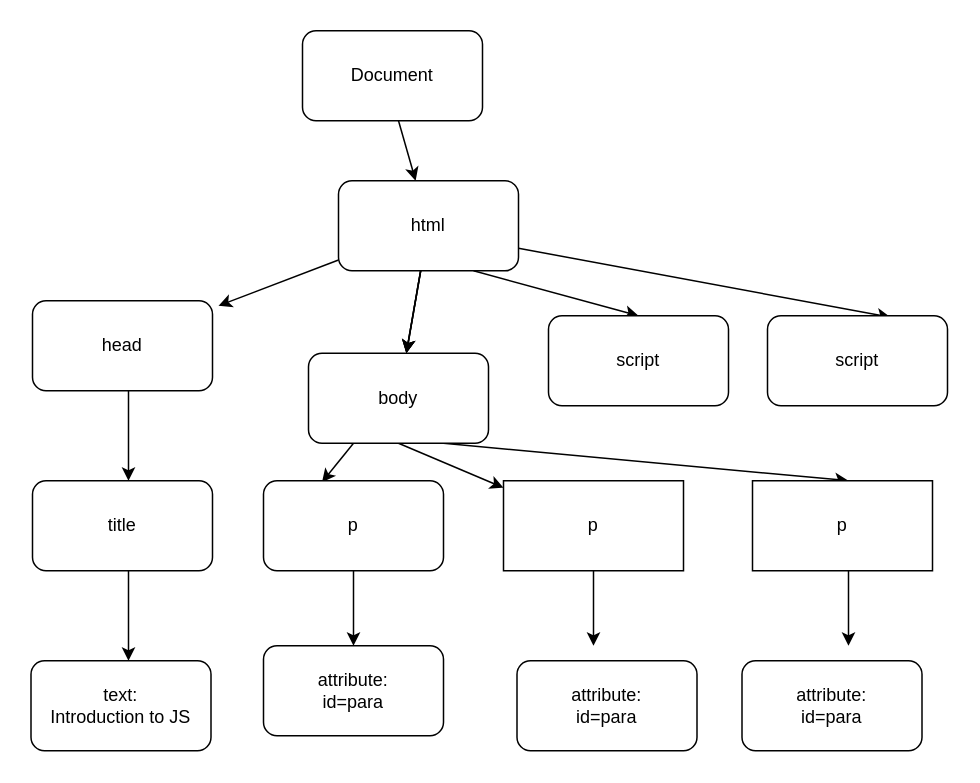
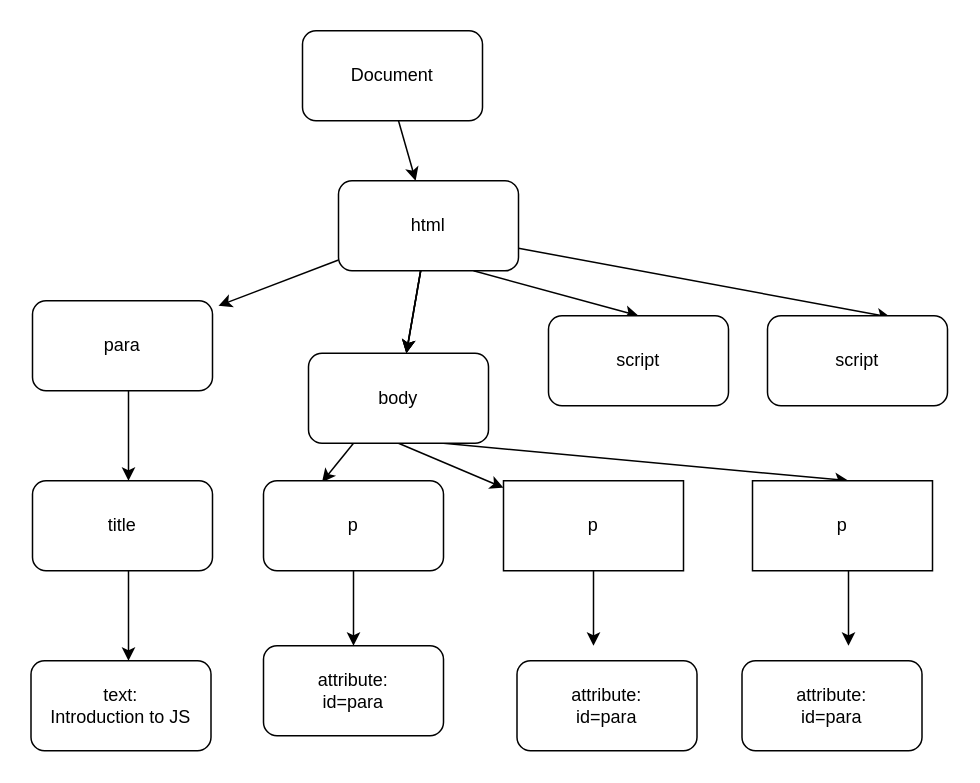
  <mxCell id="0" />
  <mxCell id="1" parent="0" />
  <mxCell id="2" value="" style="edgeStyle=none;html=1;" edge="1" parent="1" target="10"><mxGeometry relative="1" as="geometry"><mxPoint x="265" y="80" as="sourcePoint" /></mxGeometry></mxCell>
  <mxCell id="3" value="Document" style="rounded=1;whiteSpace=wrap;html=1;" vertex="1" parent="1"><mxGeometry x="201" y="20" width="120" height="60" as="geometry" /></mxCell>
  <mxCell id="4" value="" style="edgeStyle=none;html=1;" edge="1" parent="1" source="10"><mxGeometry relative="1" as="geometry"><mxPoint x="145" y="203.333" as="targetPoint" /></mxGeometry></mxCell>
  <mxCell id="5" value="" style="edgeStyle=none;html=1;" edge="1" parent="1" source="10" target="16"><mxGeometry relative="1" as="geometry" /></mxCell>
  <mxCell id="6" value="" style="edgeStyle=none;html=1;" edge="1" parent="1" source="10" target="16"><mxGeometry relative="1" as="geometry" /></mxCell>
  <mxCell id="7" value="" style="edgeStyle=none;html=1;" edge="1" parent="1" source="10" target="16"><mxGeometry relative="1" as="geometry" /></mxCell>
  <mxCell id="8" style="edgeStyle=none;html=1;exitX=0.75;exitY=1;exitDx=0;exitDy=0;entryX=0.5;entryY=0;entryDx=0;entryDy=0;" edge="1" parent="1" source="10" target="17"><mxGeometry relative="1" as="geometry" /></mxCell>
  <mxCell id="9" style="edgeStyle=none;html=1;exitX=1;exitY=0.75;exitDx=0;exitDy=0;entryX=0.65;entryY=0.017;entryDx=0;entryDy=0;entryPerimeter=0;" edge="1" parent="1" source="10"><mxGeometry relative="1" as="geometry"><mxPoint x="593" y="211.02" as="targetPoint" /></mxGeometry></mxCell>
  <mxCell id="10" value="html" style="whiteSpace=wrap;html=1;rounded=1;" vertex="1" parent="1"><mxGeometry x="225" y="120" width="120" height="60" as="geometry" /></mxCell>
  <mxCell id="11" value="" style="edgeStyle=none;html=1;" edge="1" parent="1"><mxGeometry relative="1" as="geometry"><mxPoint x="85" y="260" as="sourcePoint" /><mxPoint x="85" y="320" as="targetPoint" /></mxGeometry></mxCell>
- <mxCell id="12" value="head" style="whiteSpace=wrap;html=1;rounded=1;" vertex="1" parent="1"><mxGeometry x="21" y="200" width="120" height="60" as="geometry" /></mxCell>
+ <mxCell id="12" value="para" style="whiteSpace=wrap;html=1;rounded=1;" vertex="1" parent="1"><mxGeometry x="21" y="200" width="120" height="60" as="geometry" /></mxCell>
  <mxCell id="13" style="edgeStyle=none;html=1;exitX=0.25;exitY=1;exitDx=0;exitDy=0;entryX=0.325;entryY=0.017;entryDx=0;entryDy=0;entryPerimeter=0;" edge="1" parent="1" source="16" target="23"><mxGeometry relative="1" as="geometry" /></mxCell>
  <mxCell id="14" style="edgeStyle=none;html=1;exitX=0.5;exitY=1;exitDx=0;exitDy=0;" edge="1" parent="1" source="16" target="25"><mxGeometry relative="1" as="geometry" /></mxCell>
  <mxCell id="15" style="edgeStyle=none;html=1;exitX=0.75;exitY=1;exitDx=0;exitDy=0;entryX=0.5;entryY=0;entryDx=0;entryDy=0;" edge="1" parent="1" source="16"><mxGeometry relative="1" as="geometry"><mxPoint x="565" y="320" as="targetPoint" /></mxGeometry></mxCell>
  <mxCell id="16" value="body" style="whiteSpace=wrap;html=1;rounded=1;" vertex="1" parent="1"><mxGeometry x="205" y="235" width="120" height="60" as="geometry" /></mxCell>
  <mxCell id="17" value="script" style="rounded=1;whiteSpace=wrap;html=1;" vertex="1" parent="1"><mxGeometry x="365" y="210" width="120" height="60" as="geometry" /></mxCell>
  <mxCell id="18" value="script" style="rounded=1;whiteSpace=wrap;html=1;" vertex="1" parent="1"><mxGeometry x="511" y="210" width="120" height="60" as="geometry" /></mxCell>
  <mxCell id="19" value="" style="edgeStyle=none;html=1;" edge="1" parent="1"><mxGeometry relative="1" as="geometry"><mxPoint x="85" y="380" as="sourcePoint" /><mxPoint x="85" y="440" as="targetPoint" /></mxGeometry></mxCell>
  <mxCell id="20" value="title" style="whiteSpace=wrap;html=1;rounded=1;" vertex="1" parent="1"><mxGeometry x="21" y="320" width="120" height="60" as="geometry" /></mxCell>
  <mxCell id="21" value="text:&lt;br&gt;Introduction to JS" style="whiteSpace=wrap;html=1;rounded=1;" vertex="1" parent="1"><mxGeometry y="440" width="120" height="60" as="geometry" x="20" /></mxCell>
  <mxCell id="22" style="edgeStyle=none;html=1;" edge="1" parent="1" source="23" target="28"><mxGeometry relative="1" as="geometry"><mxPoint x="385" y="430" as="targetPoint" /></mxGeometry></mxCell>
  <mxCell id="23" value="p" style="rounded=1;whiteSpace=wrap;html=1;" vertex="1" parent="1"><mxGeometry x="175" y="320" width="120" height="60" as="geometry" /></mxCell>
  <mxCell id="24" style="edgeStyle=none;html=1;" edge="1" parent="1" source="25"><mxGeometry relative="1" as="geometry"><mxPoint x="395" y="430" as="targetPoint" /></mxGeometry></mxCell>
  <mxCell id="25" value="p" style="rounded=0;whiteSpace=wrap;html=1;" vertex="1" parent="1"><mxGeometry x="335" y="320" width="120" height="60" as="geometry" /></mxCell>
  <mxCell id="26" style="edgeStyle=none;html=1;" edge="1" parent="1"><mxGeometry relative="1" as="geometry"><mxPoint x="565" y="430" as="targetPoint" /><mxPoint x="565" y="380" as="sourcePoint" /></mxGeometry></mxCell>
  <mxCell id="27" value="p" style="rounded=0;whiteSpace=wrap;html=1;" vertex="1" parent="1"><mxGeometry x="501" y="320" width="120" height="60" as="geometry" /></mxCell>
  <mxCell id="28" value="attribute:&lt;br&gt;id=para" style="rounded=1;whiteSpace=wrap;html=1;" vertex="1" parent="1"><mxGeometry x="175" y="430" width="120" height="60" as="geometry" /></mxCell>
  <mxCell id="29" value="attribute:&lt;br&gt;id=para" style="rounded=1;whiteSpace=wrap;html=1;" vertex="1" parent="1"><mxGeometry x="344" y="440" width="120" height="60" as="geometry" /></mxCell>
  <mxCell id="30" value="attribute:&lt;br&gt;id=para" style="rounded=1;whiteSpace=wrap;html=1;" vertex="1" parent="1"><mxGeometry x="494" y="440" width="120" height="60" as="geometry" /></mxCell>
